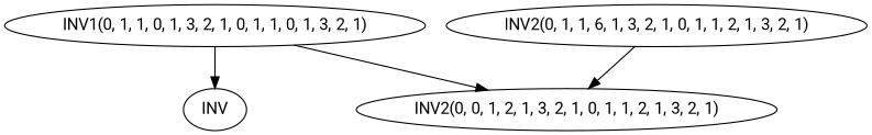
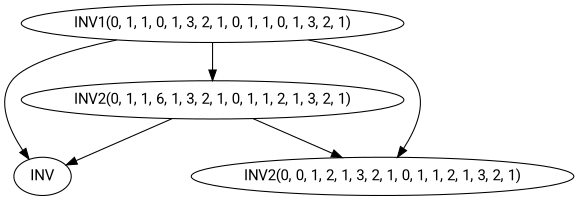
  digraph {
    fontname=Roboto
    node [fontname=Roboto]
    edge [fontname=Roboto]
    n1 [label=INV]
    n2 [label="INV1(0, 1, 1, 0, 1, 3, 2, 1, 0, 1, 1, 0, 1, 3, 2, 1)"]
    n3 [label="INV2(0, 1, 1, 6, 1, 3, 2, 1, 0, 1, 1, 2, 1, 3, 2, 1)"]
    n4 [label="INV2(0, 0, 1, 2, 1, 3, 2, 1, 0, 1, 1, 2, 1, 3, 2, 1)"]
    n2 -> n1
+   n2 -> n3
    n2 -> n4
+   n3 -> n1
    n3 -> n4
  }
